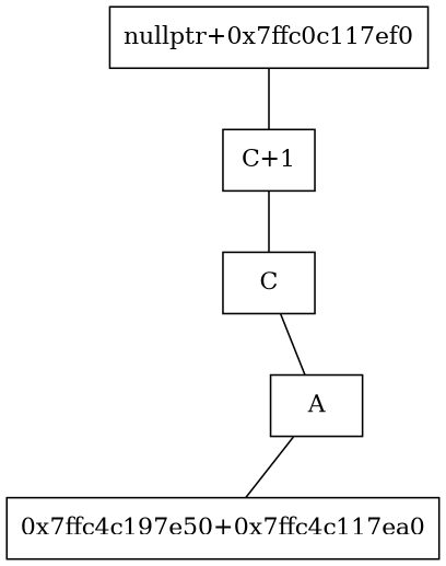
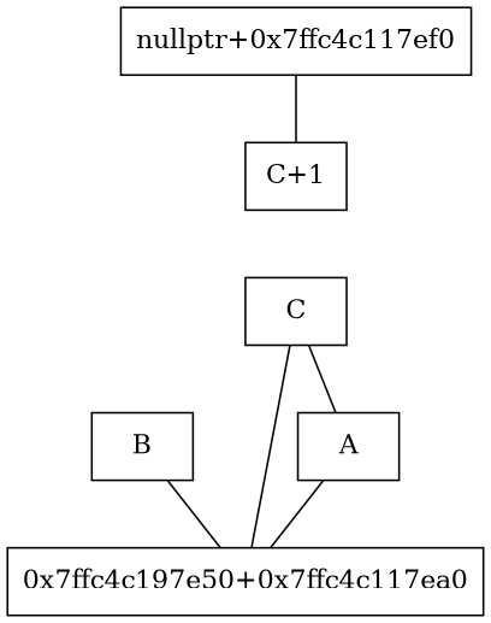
  graph {
    node [shape=box]
    n1 [label="C+1"]
-   "nullptr+0x7ffc4c117ef0" [label="nullptr+0x7ffc0c117ef0"]
+   "nullptr+0x7ffc4c117ef0"
    n3 [label=A]
    n4 [label="0x7ffc4c197e50+0x7ffc4c117ea0"]
    n5 [label=C]
+   n6 [label=B]
    "nullptr+0x7ffc4c117ef0" -- n1
    n3 -- n4
-   n1 -- n5
+   n4 -- n5
    n5 -- n3
+   n6 -- n4
  }
